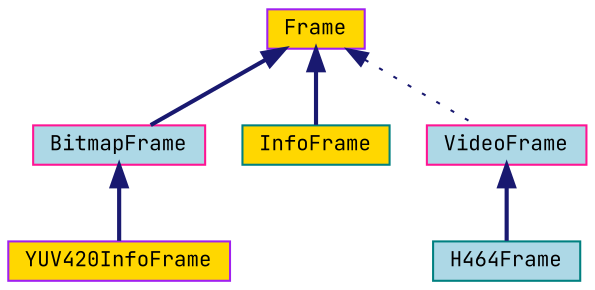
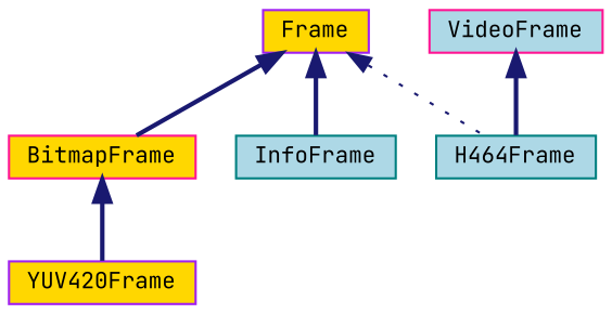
  digraph {
    fontname="JetBrains Mono"
    node [color=purple fillcolor=lightblue fontname="JetBrains Mono" fontsize=10 shape=record style=filled]
    edge [color=midnightblue dir=back fontname="JetBrains Mono" fontsize=10 labelfontname=Helvetica labelfontsize=10 style=bold]
    n1 [fillcolor=gold fontcolor=black height=0.2 label=Frame width=0.4]
-   n2 [color=deeppink height=0.2 label=BitmapFrame width=0.4]
-   n3 [color=teal fillcolor=gold height=0.2 label=InfoFrame width=0.4]
+   n2 [color=deeppink fillcolor=gold height=0.2 label=BitmapFrame width=0.4]
+   n3 [color=teal height=0.2 label=InfoFrame width=0.4]
    n4 [color=deeppink height=0.2 label=VideoFrame width=0.4]
-   n5 [fillcolor=gold height=0.2 label=YUV420InfoFrame width=0.4]
+   n5 [fillcolor=gold height=0.2 label=YUV420Frame width=0.4]
    n6 [color=teal height=0.2 label=H464Frame width=0.4]
    n1 -> n2
    n1 -> n3
-   n1 -> n4 [style=dotted]
+   n1 -> n6 [style=dotted]
    n2 -> n5
    n4 -> n6
  }
